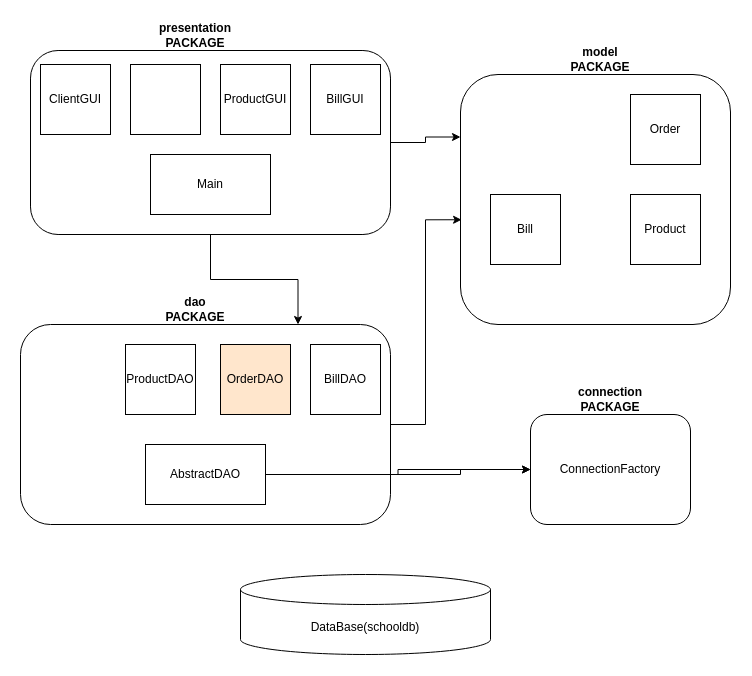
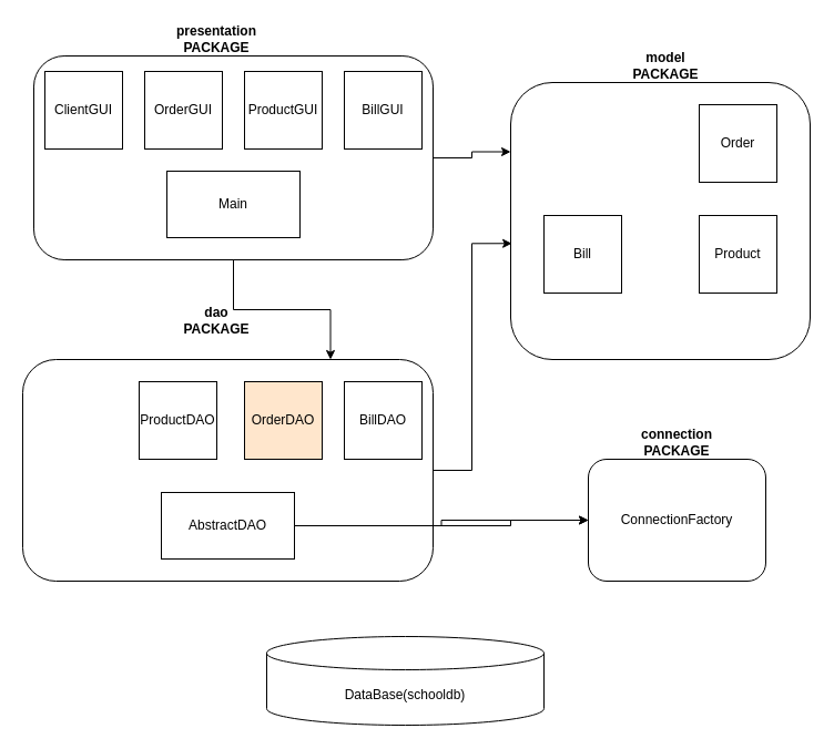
  <mxCell id="0" />
  <mxCell id="1" parent="0" />
  <mxCell id="2" style="edgeStyle=orthogonalEdgeStyle;rounded=0;orthogonalLoop=1;jettySize=auto;html=1;exitX=1;exitY=0.5;exitDx=0;exitDy=0;entryX=0;entryY=0.25;entryDx=0;entryDy=0;" edge="1" parent="1" source="4" target="17"><mxGeometry relative="1" as="geometry" /></mxCell>
  <mxCell id="3" style="edgeStyle=orthogonalEdgeStyle;rounded=0;orthogonalLoop=1;jettySize=auto;html=1;exitX=0.5;exitY=1;exitDx=0;exitDy=0;entryX=0.75;entryY=0;entryDx=0;entryDy=0;" edge="1" parent="1" source="4" target="15"><mxGeometry relative="1" as="geometry" /></mxCell>
  <mxCell id="4" value="" style="rounded=1;whiteSpace=wrap;html=1;" vertex="1" parent="1"><mxGeometry x="30" y="50" width="360" height="184" as="geometry" /></mxCell>
  <mxCell id="5" value="&lt;b&gt;presentation PACKAGE&lt;/b&gt;" style="text;html=1;strokeColor=none;fillColor=none;align=center;verticalAlign=middle;whiteSpace=wrap;rounded=0;" vertex="1" parent="1"><mxGeometry x="165" y="20" width="60" height="30" as="geometry" /></mxCell>
  <mxCell id="6" value="" style="whiteSpace=wrap;html=1;aspect=fixed;" vertex="1" parent="1"><mxGeometry x="40" y="64" width="70" height="70" as="geometry" /></mxCell>
  <mxCell id="7" value="" style="whiteSpace=wrap;html=1;aspect=fixed;" vertex="1" parent="1"><mxGeometry x="130" y="64" width="70" height="70" as="geometry" /></mxCell>
  <mxCell id="8" value="ProductGUI" style="whiteSpace=wrap;html=1;aspect=fixed;" vertex="1" parent="1"><mxGeometry x="220" y="64" width="70" height="70" as="geometry" /></mxCell>
  <mxCell id="9" value="BillGUI" style="whiteSpace=wrap;html=1;aspect=fixed;" vertex="1" parent="1"><mxGeometry x="310" y="64" width="70" height="70" as="geometry" /></mxCell>
  <mxCell id="10" value="ClientGUI" style="text;html=1;strokeColor=none;fillColor=none;align=center;verticalAlign=middle;whiteSpace=wrap;rounded=0;" vertex="1" parent="1"><mxGeometry x="45" y="84" width="60" height="30" as="geometry" /></mxCell>
+ <mxCell id="11" value="OrderGUI" style="text;html=1;strokeColor=none;fillColor=none;align=center;verticalAlign=middle;whiteSpace=wrap;rounded=0;" vertex="1" parent="1"><mxGeometry x="135" y="84" width="60" height="30" as="geometry" /></mxCell>
  <mxCell id="12" value="Main" style="rounded=0;whiteSpace=wrap;html=1;" vertex="1" parent="1"><mxGeometry x="150" y="154" width="120" height="60" as="geometry" /></mxCell>
  <mxCell id="13" style="edgeStyle=orthogonalEdgeStyle;rounded=0;orthogonalLoop=1;jettySize=auto;html=1;entryX=0.004;entryY=0.581;entryDx=0;entryDy=0;entryPerimeter=0;" edge="1" parent="1" source="15" target="17"><mxGeometry relative="1" as="geometry" /></mxCell>
  <mxCell id="14" style="edgeStyle=orthogonalEdgeStyle;rounded=0;orthogonalLoop=1;jettySize=auto;html=1;exitX=1;exitY=0.75;exitDx=0;exitDy=0;" edge="1" parent="1" source="15" target="16"><mxGeometry relative="1" as="geometry" /></mxCell>
  <mxCell id="15" value="" style="rounded=1;whiteSpace=wrap;html=1;" vertex="1" parent="1"><mxGeometry x="20" y="324" width="370" height="200" as="geometry" /></mxCell>
  <mxCell id="16" value="ConnectionFactory" style="rounded=1;whiteSpace=wrap;html=1;" vertex="1" parent="1"><mxGeometry x="530" y="414" width="160" height="110" as="geometry" /></mxCell>
  <mxCell id="17" value="" style="rounded=1;whiteSpace=wrap;html=1;" vertex="1" parent="1"><mxGeometry x="460" y="74" width="270" height="250" as="geometry" /></mxCell>
  <mxCell id="18" value="&lt;b&gt;model PACKAGE&lt;/b&gt;" style="text;html=1;strokeColor=none;fillColor=none;align=center;verticalAlign=middle;whiteSpace=wrap;rounded=0;" vertex="1" parent="1"><mxGeometry x="570" y="44" width="60" height="30" as="geometry" /></mxCell>
  <mxCell id="19" value="Order" style="whiteSpace=wrap;html=1;aspect=fixed;" vertex="1" parent="1"><mxGeometry x="630" y="94" width="70" height="70" as="geometry" /></mxCell>
  <mxCell id="20" value="Bill" style="whiteSpace=wrap;html=1;aspect=fixed;" vertex="1" parent="1"><mxGeometry x="490" y="194" width="70" height="70" as="geometry" /></mxCell>
  <mxCell id="21" value="Product" style="whiteSpace=wrap;html=1;aspect=fixed;" vertex="1" parent="1"><mxGeometry x="630" y="194" width="70" height="70" as="geometry" /></mxCell>
  <mxCell id="22" value="&lt;b&gt;connection PACKAGE&lt;/b&gt;" style="text;html=1;strokeColor=none;fillColor=none;align=center;verticalAlign=middle;whiteSpace=wrap;rounded=0;" vertex="1" parent="1"><mxGeometry x="580" y="384" width="60" height="30" as="geometry" /></mxCell>
- <mxCell id="23" value="&lt;b&gt;dao PACKAGE&lt;/b&gt;" style="text;html=1;strokeColor=none;fillColor=none;align=center;verticalAlign=middle;whiteSpace=wrap;rounded=0;" vertex="1" parent="1"><mxGeometry x="165" y="294" width="60" height="30" as="geometry" /></mxCell>
+ <mxCell id="23" value="&lt;b&gt;dao PACKAGE&lt;/b&gt;" style="text;html=1;strokeColor=none;fillColor=none;align=center;verticalAlign=middle;whiteSpace=wrap;rounded=0;" vertex="1" parent="1"><mxGeometry x="165" y="274" width="60" height="30" as="geometry" /></mxCell>
  <mxCell id="24" value="ProductDAO" style="whiteSpace=wrap;html=1;aspect=fixed;" vertex="1" parent="1"><mxGeometry x="125" y="344" width="70" height="70" as="geometry" /></mxCell>
  <mxCell id="25" value="OrderDAO" style="whiteSpace=wrap;html=1;aspect=fixed;fillColor=#ffe6cc;" vertex="1" parent="1"><mxGeometry x="220" y="344" width="70" height="70" as="geometry" /></mxCell>
  <mxCell id="26" value="BillDAO" style="whiteSpace=wrap;html=1;aspect=fixed;" vertex="1" parent="1"><mxGeometry x="310" y="344" width="70" height="70" as="geometry" /></mxCell>
  <mxCell id="27" style="edgeStyle=orthogonalEdgeStyle;rounded=0;orthogonalLoop=1;jettySize=auto;html=1;" edge="1" parent="1" source="28" target="16"><mxGeometry relative="1" as="geometry" /></mxCell>
  <mxCell id="28" value="AbstractDAO" style="rounded=0;whiteSpace=wrap;html=1;" vertex="1" parent="1"><mxGeometry x="145" y="444" width="120" height="60" as="geometry" /></mxCell>
  <mxCell id="29" value="DataBase(schooldb)" style="shape=cylinder3;whiteSpace=wrap;html=1;boundedLbl=1;backgroundOutline=1;size=15;" vertex="1" parent="1"><mxGeometry x="240" y="574" width="250" height="80" as="geometry" /></mxCell>
